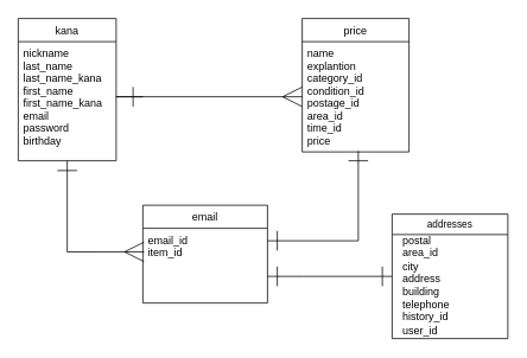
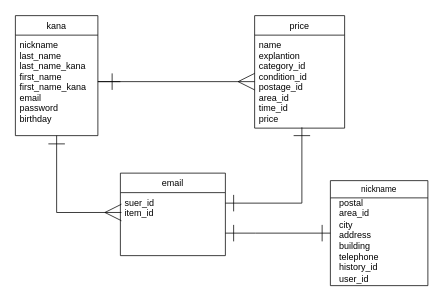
  <mxCell id="0" />
  <mxCell id="1" parent="0" />
  <mxCell id="2" value="kana" style="swimlane;fontStyle=0;childLayout=stackLayout;horizontal=1;startSize=26;fillColor=none;horizontalStack=0;resizeParent=1;resizeParentMax=0;resizeLast=0;collapsible=1;marginBottom=0;direction=east;" parent="1" vertex="1"><mxGeometry x="20" y="20" width="110" height="160" as="geometry"><mxRectangle x="80" y="120" width="50" height="26" as="alternateBounds" /></mxGeometry></mxCell>
  <mxCell id="3" value="price" style="swimlane;fontStyle=0;childLayout=stackLayout;horizontal=1;startSize=26;fillColor=none;horizontalStack=0;resizeParent=1;resizeParentMax=0;resizeLast=0;collapsible=1;marginBottom=0;" parent="1" vertex="1"><mxGeometry x="339" y="20" width="120" height="150" as="geometry" /></mxCell>
  <mxCell id="4" style="edgeStyle=orthogonalEdgeStyle;rounded=0;orthogonalLoop=1;jettySize=auto;html=1;entryX=0.525;entryY=0.992;entryDx=0;entryDy=0;entryPerimeter=0;endArrow=ERone;endFill=0;endSize=20;startSize=20;startArrow=ERone;startFill=0;" parent="1" source="5" target="8" edge="1"><mxGeometry relative="1" as="geometry"><Array as="points"><mxPoint x="402" y="270" /></Array></mxGeometry></mxCell>
  <mxCell id="5" value="email" style="swimlane;fontStyle=0;childLayout=stackLayout;horizontal=1;startSize=26;fillColor=none;horizontalStack=0;resizeParent=1;resizeParentMax=0;resizeLast=0;collapsible=1;marginBottom=0;" parent="1" vertex="1"><mxGeometry x="160" y="230" width="140" height="110" as="geometry" /></mxCell>
- <mxCell id="6" value="email_id&#10;item_id&#10;" style="text;align=left;verticalAlign=top;spacingLeft=4;spacingRight=4;overflow=hidden;rotatable=0;points=[[0,0.5],[1,0.5]];portConstraint=eastwest;" parent="5" vertex="1"><mxGeometry y="26" width="140" height="84" as="geometry" /></mxCell>
+ <mxCell id="6" value="suer_id&#10;item_id&#10;" style="text;align=left;verticalAlign=top;spacingLeft=4;spacingRight=4;overflow=hidden;rotatable=0;points=[[0,0.5],[1,0.5]];portConstraint=eastwest;" parent="5" vertex="1"><mxGeometry y="26" width="140" height="84" as="geometry" /></mxCell>
  <mxCell id="7" style="edgeStyle=orthogonalEdgeStyle;rounded=0;orthogonalLoop=1;jettySize=auto;html=1;entryX=0;entryY=0.5;entryDx=0;entryDy=0;endArrow=ERmany;endFill=0;strokeWidth=1;endSize=20;startSize=20;startArrow=ERone;startFill=0;" parent="1" target="8" edge="1"><mxGeometry relative="1" as="geometry"><mxPoint x="160" y="108" as="sourcePoint" /><mxPoint x="339" y="85" as="targetPoint" /><Array as="points"><mxPoint x="130" y="108" /></Array></mxGeometry></mxCell>
  <mxCell id="8" value="name&#10;explantion&#10;category_id&#10;condition_id&#10;postage_id&#10;area_id&#10;time_id&#10;price&#10;&#10;" style="text;strokeColor=none;fillColor=none;align=left;verticalAlign=top;spacingLeft=4;spacingRight=4;overflow=hidden;rotatable=0;points=[[0,0.5],[1,0.5]];portConstraint=eastwest;" parent="1" vertex="1"><mxGeometry x="339" y="46" width="120" height="124" as="geometry" /></mxCell>
  <mxCell id="9" style="edgeStyle=orthogonalEdgeStyle;rounded=0;orthogonalLoop=1;jettySize=auto;html=1;entryX=0.01;entryY=0.315;entryDx=0;entryDy=0;entryPerimeter=0;endSize=20;startSize=20;startArrow=ERone;startFill=0;endArrow=ERmany;endFill=0;" parent="1" target="6" edge="1"><mxGeometry relative="1" as="geometry"><Array as="points"><mxPoint x="75" y="283" /></Array><mxPoint x="75" y="180" as="sourcePoint" /></mxGeometry></mxCell>
  <mxCell id="10" value="nickname&#10;last_name&#10;last_name_kana&#10;first_name&#10;first_name_kana&#10;email&#10;password&#10;birthday" style="text;strokeColor=none;fillColor=none;align=left;verticalAlign=top;spacingLeft=4;spacingRight=4;overflow=hidden;rotatable=0;points=[[0,0.5],[1,0.5]];portConstraint=eastwest;" parent="1" vertex="1"><mxGeometry x="20" y="46" width="110" height="134" as="geometry" /></mxCell>
  <mxCell id="11" style="edgeStyle=orthogonalEdgeStyle;rounded=0;orthogonalLoop=1;jettySize=auto;html=1;endArrow=ERone;endFill=0;startArrow=ERone;startFill=0;endSize=20;startSize=20;" parent="1" source="6" edge="1"><mxGeometry relative="1" as="geometry"><mxPoint x="440" y="310" as="targetPoint" /><Array as="points"><mxPoint x="340" y="310" /><mxPoint x="340" y="310" /></Array></mxGeometry></mxCell>
- <mxCell id="12" value="addresses" style="swimlane;fontSize=11;fontStyle=0;fillColor=none;" parent="1" vertex="1"><mxGeometry x="440" y="240" width="130" height="140" as="geometry" /></mxCell>
+ <mxCell id="12" value="nickname" style="swimlane;fontSize=11;fontStyle=0;fillColor=none;" parent="1" vertex="1"><mxGeometry x="440" y="240" width="130" height="140" as="geometry" /></mxCell>
  <mxCell id="13" value="&lt;span&gt;postal&lt;/span&gt;&lt;br style=&quot;padding: 0px ; margin: 0px&quot;&gt;&lt;span&gt;area_id&lt;/span&gt;&lt;br style=&quot;padding: 0px ; margin: 0px&quot;&gt;&lt;span&gt;city&lt;/span&gt;&lt;br style=&quot;padding: 0px ; margin: 0px&quot;&gt;&lt;span&gt;address&lt;/span&gt;&lt;br style=&quot;padding: 0px ; margin: 0px&quot;&gt;&lt;span&gt;building&lt;/span&gt;&lt;br style=&quot;padding: 0px ; margin: 0px&quot;&gt;&lt;span&gt;telephone&lt;br&gt;history_id&lt;br&gt;user_id&lt;br&gt;&lt;/span&gt;" style="text;html=1;align=left;verticalAlign=middle;resizable=0;points=[];autosize=1;" parent="12" vertex="1"><mxGeometry x="10" y="20" width="70" height="120" as="geometry" /></mxCell>
